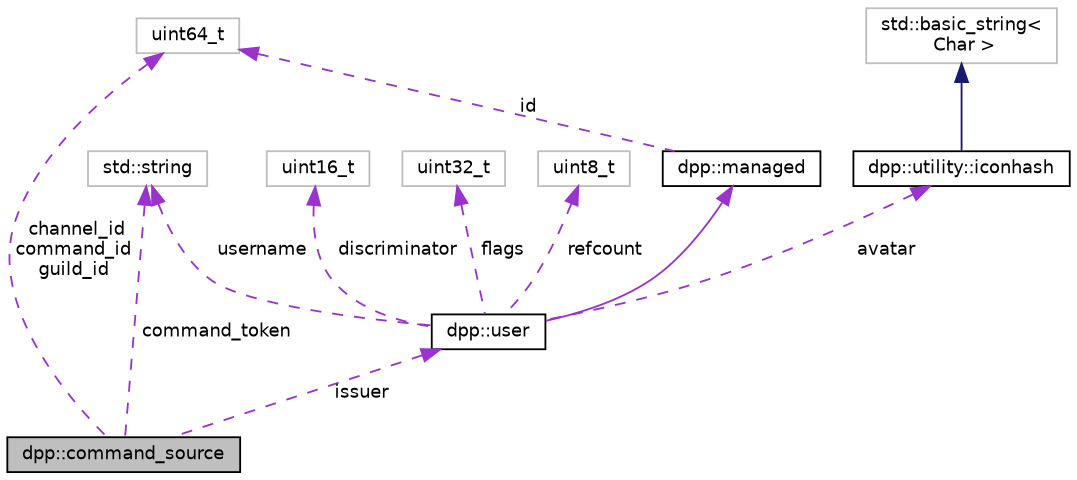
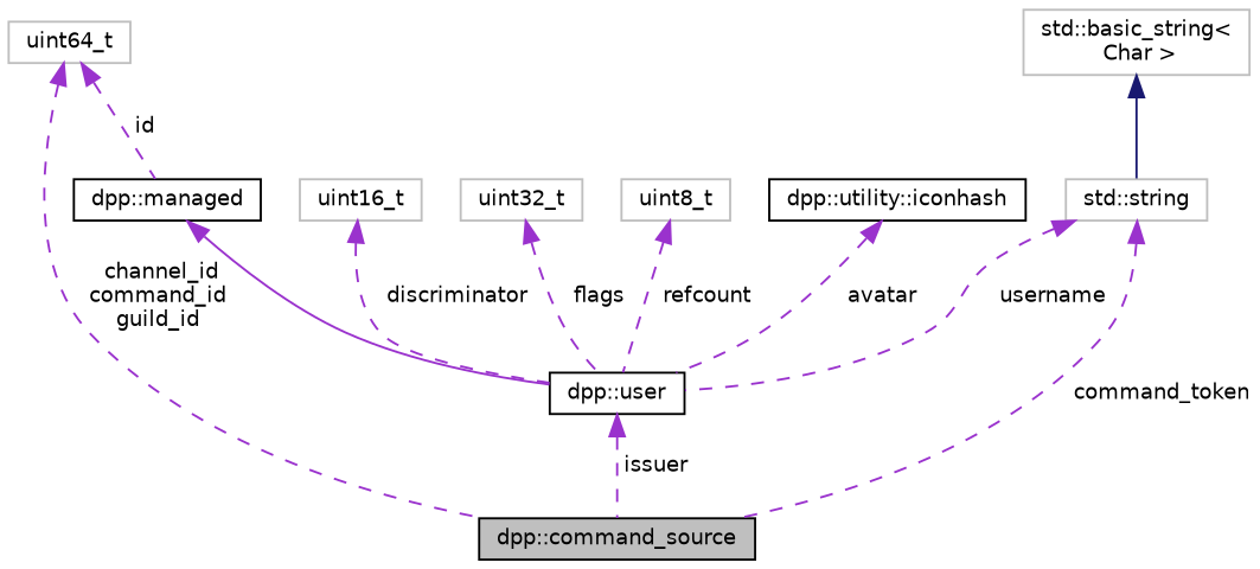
  digraph {
    rankdir=TB
    node [color=grey75 fontname=Helvetica fontsize=10 shape=record]
    edge [color=darkorchid3 dir=back fontname=Helvetica fontsize=10 labelfontname=Helvetica labelfontsize=10 style=dashed]
    n1 [color=black fillcolor=grey75 fontcolor=black height=0.2 label="dpp::command_source" style=filled width=0.4]
    n2 [height=0.2 label=uint64_t width=0.4]
    n3 [color=black height=0.2 label="dpp::managed" width=0.4]
    n4 [color=black height=0.2 label="dpp::user" width=0.4]
    n5 [color=black height=0.2 label="dpp::utility::iconhash" width=0.4]
    n6 [height=0.2 label="std::string" width=0.4]
    n7 [height=0.2 label="std::basic_string\<\l Char \>" width=0.4]
    n8 [height=0.2 label=uint16_t width=0.4]
    n9 [height=0.2 label=uint32_t width=0.4]
    n10 [height=0.2 label=uint8_t width=0.4]
    n2 -> n1 [label=" channel_id\ncommand_id\nguild_id"]
    n2 -> n3 [label=" id"]
    n3 -> n4 [style=solid]
    n4 -> n1 [label=" issuer"]
    n5 -> n4 [label=" avatar"]
    n6 -> n1 [label=" command_token"]
    n6 -> n4 [label=" username"]
-   n7 -> n5 [color=midnightblue style=solid]
+   n7 -> n6 [color=midnightblue style=solid]
    n8 -> n4 [label=" discriminator"]
    n9 -> n4 [label=" flags"]
    n10 -> n4 [label=" refcount"]
  }
